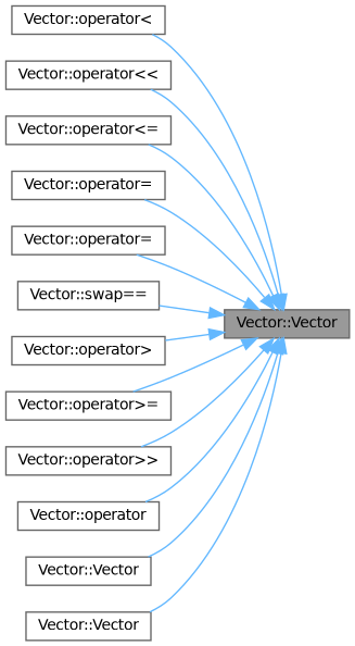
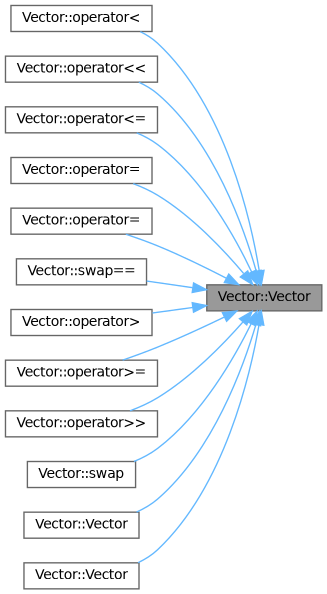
  digraph {
    rankdir=RL
    node [color=grey40 fillcolor=white fontname=Helvetica fontsize=10 shape=box style=filled]
    edge [color=steelblue1 dir=back fontname=Helvetica fontsize=10 labelfontname=Helvetica labelfontsize=10 style=solid]
    n1 [color=gray40 fillcolor=grey60 fontcolor=black height=0.2 label="Vector::Vector" width=0.4]
    n2 [height=0.2 label="Vector::operator\<" width=0.4]
    n3 [height=0.2 label="Vector::operator\<\<" width=0.4]
    n4 [height=0.2 label="Vector::operator\<=" width=0.4]
    n5 [height=0.2 label="Vector::operator=" width=0.4]
    n6 [height=0.2 label="Vector::operator=" width=0.4]
    n7 [height=0.2 label="Vector::swap==" width=0.4]
    n8 [height=0.2 label="Vector::operator\>" width=0.4]
    n9 [height=0.2 label="Vector::operator\>=" width=0.4]
    n10 [height=0.2 label="Vector::operator\>\>" width=0.4]
-   n11 [height=0.2 label="Vector::operator" width=0.4]
+   n11 [height=0.2 label="Vector::swap" width=0.4]
    n12 [height=0.2 label="Vector::Vector" width=0.4]
    n13 [height=0.2 label="Vector::Vector" width=0.4]
    n1 -> n2
    n1 -> n3
    n1 -> n4
    n1 -> n5
    n1 -> n6
    n1 -> n7
    n1 -> n8
    n1 -> n9
    n1 -> n10
    n1 -> n11
    n1 -> n12
    n1 -> n13
  }
